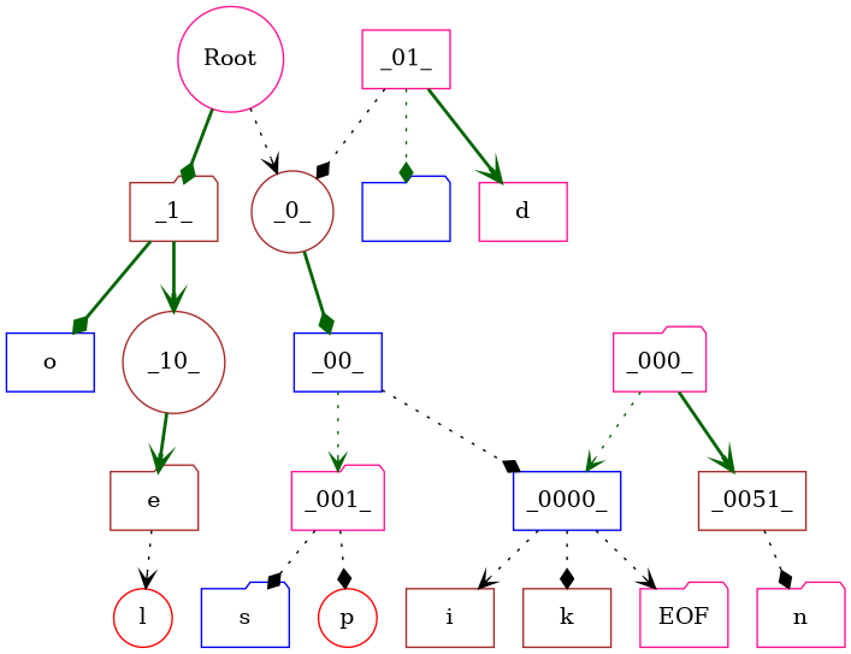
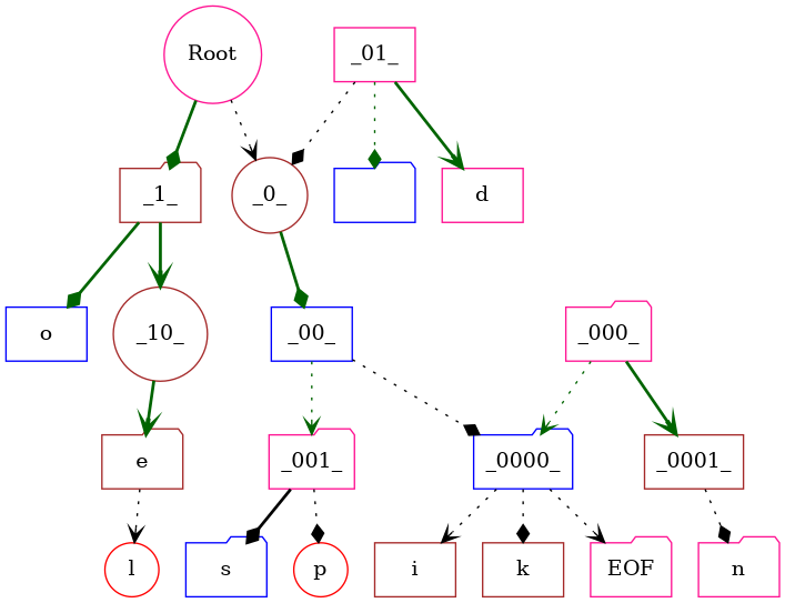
  digraph {
    node [color=deeppink shape=folder]
    edge [arrowhead=vee color=black style=dotted]
    Root [shape=circle]
    _0_ [color=brown shape=circle]
    _1_ [color=brown]
    _00_ [color=blue shape=box]
    _10_ [color=brown shape=circle]
    o [color=blue shape=box]
    _001_
-   _0000_ [color=blue shape=box]
+   _0000_ [color=blue]
    _01_ [shape=box]
    " " [color=blue]
    d [shape=box]
    _000_
-   _0001_ [color=brown shape=box label=_0051_]
+   _0001_ [color=brown shape=box]
    p [color=red shape=circle]
    s [color=blue]
    EOF
    i [color=brown shape=box]
    k [color=brown shape=box]
    n
    e [color=brown]
    l [color=red shape=circle]
    Root -> _0_
    Root -> _1_ [arrowhead=diamond color=darkgreen style=bold]
    _0_ -> _00_ [arrowhead=diamond color=darkgreen style=bold]
    _1_ -> _10_ [color=darkgreen style=bold]
    _1_ -> o [arrowhead=diamond color=darkgreen style=bold]
    _00_ -> _001_ [color=darkgreen]
    _00_ -> _0000_ [arrowhead=diamond]
    _10_ -> e [color=darkgreen style=bold]
    _001_ -> p [arrowhead=diamond]
-   _001_ -> s [arrowhead=diamond]
+   _001_ -> s [arrowhead=diamond style=bold]
    _0000_ -> EOF
    _0000_ -> i
    _0000_ -> k [arrowhead=diamond]
    _01_ -> _0_ [arrowhead=diamond]
    _01_ -> " " [arrowhead=diamond color=darkgreen]
    _01_ -> d [color=darkgreen style=bold]
    _000_ -> _0000_ [color=darkgreen]
    _000_ -> _0001_ [color=darkgreen style=bold]
    _0001_ -> n [arrowhead=diamond]
    e -> l
  }
